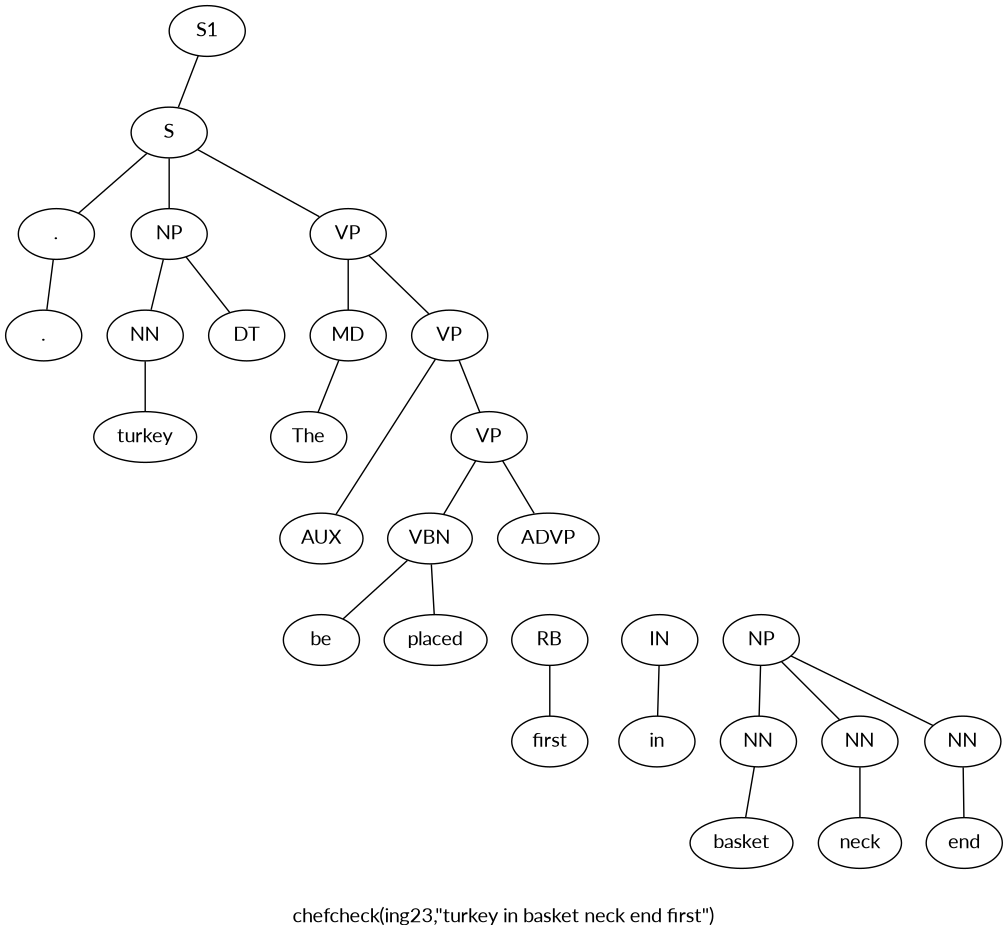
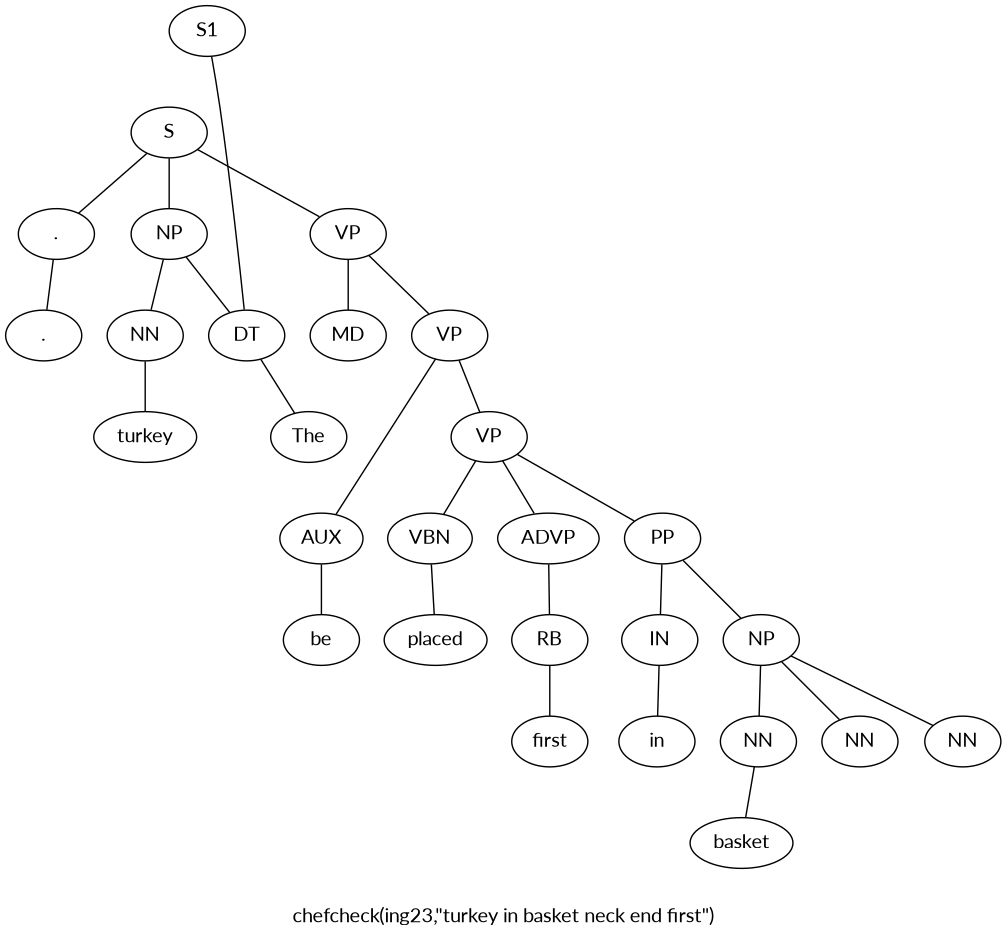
  graph {
    fontname=Lato
    label="chefcheck(ing23,\"turkey in basket neck end first\")"
    node [fontname=Lato]
    edge [fontname=Lato]
    n1 [label=S1]
    n2 [label=S]
    n3 [label=NP]
    n4 [label=VP]
    n5 [label="."]
    n6 [label=DT]
    n7 [label=NN]
    n8 [label=MD]
    n9 [label=VP]
    n10 [label="."]
    n11 [label=The]
    n12 [label=turkey]
    n13 [label=AUX]
    n14 [label=VP]
    n15 [label=be]
    n16 [label=VBN]
+   n17 [label=PP]
    n18 [label=ADVP]
    n19 [label=placed]
    n20 [label=IN]
    n21 [label=NP]
    n22 [label=RB]
    n23 [label=in]
    n24 [label=NN]
    n25 [label=NN]
    n26 [label=NN]
    n27 [label=basket]
-   n28 [label=neck]
-   n29 [label=end]
    n30 [label=first]
-   n1 -- n2
+   n1 -- n6
    n2 -- n3
    n2 -- n4
    n2 -- n5
    n3 -- n6
    n3 -- n7
    n4 -- n8
    n4 -- n9
    n5 -- n10
-   n8 -- n11
+   n6 -- n11
    n7 -- n12
    n9 -- n13
    n9 -- n14
-   n16 -- n15
+   n13 -- n15
    n14 -- n16
+   n14 -- n17
    n14 -- n18
    n16 -- n19
+   n17 -- n20
+   n17 -- n21
+   n18 -- n22
    n20 -- n23
    n21 -- n24
    n21 -- n25
    n21 -- n26
    n22 -- n30
    n24 -- n27
-   n25 -- n28
-   n26 -- n29
  }
